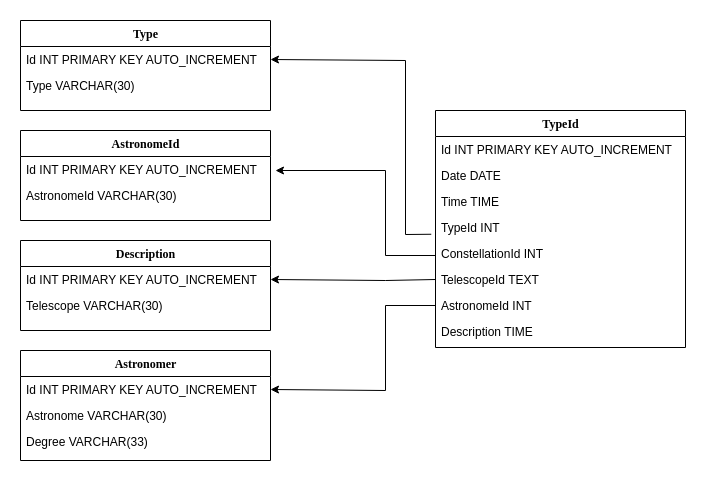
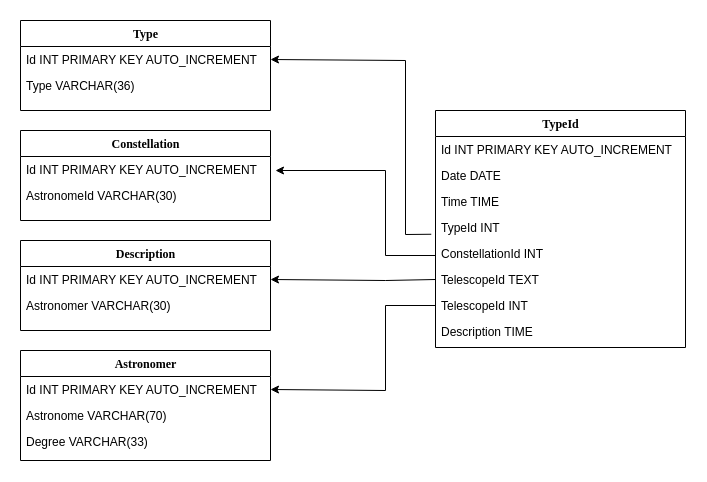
  <mxCell id="0" />
  <mxCell id="1" parent="0" />
  <mxCell id="2" value="TypeId" style="swimlane;html=1;fontStyle=1;align=center;verticalAlign=top;childLayout=stackLayout;horizontal=1;startSize=26;horizontalStack=0;resizeParent=1;resizeLast=0;collapsible=1;marginBottom=0;swimlaneFillColor=#ffffff;rounded=0;shadow=0;comic=0;labelBackgroundColor=none;strokeWidth=1;fillColor=none;fontFamily=Verdana;fontSize=12" parent="1" vertex="1"><mxGeometry x="435" y="110" width="250" height="237" as="geometry"><mxRectangle x="20" y="83" width="90" height="30" as="alternateBounds" /></mxGeometry></mxCell>
  <mxCell id="3" value="Id INT PRIMARY KEY AUTO_INCREMENT" style="text;html=1;strokeColor=none;fillColor=none;align=left;verticalAlign=top;spacingLeft=4;spacingRight=4;whiteSpace=wrap;overflow=hidden;rotatable=0;points=[[0,0.5],[1,0.5]];portConstraint=eastwest;" parent="2" vertex="1"><mxGeometry y="26" width="250" height="26" as="geometry" /></mxCell>
  <mxCell id="4" value="Date DATE" style="text;html=1;strokeColor=none;fillColor=none;align=left;verticalAlign=top;spacingLeft=4;spacingRight=4;whiteSpace=wrap;overflow=hidden;rotatable=0;points=[[0,0.5],[1,0.5]];portConstraint=eastwest;" parent="2" vertex="1"><mxGeometry y="52" width="250" height="26" as="geometry" /></mxCell>
  <mxCell id="5" value="Time TIME" style="text;html=1;strokeColor=none;fillColor=none;align=left;verticalAlign=top;spacingLeft=4;spacingRight=4;whiteSpace=wrap;overflow=hidden;rotatable=0;points=[[0,0.5],[1,0.5]];portConstraint=eastwest;" parent="2" vertex="1"><mxGeometry y="78" width="250" height="26" as="geometry" /></mxCell>
  <mxCell id="6" value="TypeId INT" style="text;html=1;strokeColor=none;fillColor=none;align=left;verticalAlign=top;spacingLeft=4;spacingRight=4;whiteSpace=wrap;overflow=hidden;rotatable=0;points=[[0,0.5],[1,0.5]];portConstraint=eastwest;" parent="2" vertex="1"><mxGeometry y="104" width="250" height="26" as="geometry" /></mxCell>
  <mxCell id="7" value="ConstellationId INT" style="text;html=1;strokeColor=none;fillColor=none;align=left;verticalAlign=top;spacingLeft=4;spacingRight=4;whiteSpace=wrap;overflow=hidden;rotatable=0;points=[[0,0.5],[1,0.5]];portConstraint=eastwest;" parent="2" vertex="1"><mxGeometry y="130" width="250" height="26" as="geometry" /></mxCell>
  <mxCell id="8" value="TelescopeId TEXT" style="text;html=1;strokeColor=none;fillColor=none;align=left;verticalAlign=top;spacingLeft=4;spacingRight=4;whiteSpace=wrap;overflow=hidden;rotatable=0;points=[[0,0.5],[1,0.5]];portConstraint=eastwest;" parent="2" vertex="1"><mxGeometry y="156" width="250" height="26" as="geometry" /></mxCell>
- <mxCell id="9" value="AstronomeId INT" style="text;html=1;strokeColor=none;fillColor=none;align=left;verticalAlign=top;spacingLeft=4;spacingRight=4;whiteSpace=wrap;overflow=hidden;rotatable=0;points=[[0,0.5],[1,0.5]];portConstraint=eastwest;" parent="2" vertex="1"><mxGeometry y="182" width="250" height="26" as="geometry" /></mxCell>
+ <mxCell id="9" value="TelescopeId INT" style="text;html=1;strokeColor=none;fillColor=none;align=left;verticalAlign=top;spacingLeft=4;spacingRight=4;whiteSpace=wrap;overflow=hidden;rotatable=0;points=[[0,0.5],[1,0.5]];portConstraint=eastwest;" parent="2" vertex="1"><mxGeometry y="182" width="250" height="26" as="geometry" /></mxCell>
  <mxCell id="10" value="Description TIME" style="text;html=1;strokeColor=none;fillColor=none;align=left;verticalAlign=top;spacingLeft=4;spacingRight=4;whiteSpace=wrap;overflow=hidden;rotatable=0;points=[[0,0.5],[1,0.5]];portConstraint=eastwest;" vertex="1" parent="2"><mxGeometry y="208" width="250" height="26" as="geometry" /></mxCell>
  <mxCell id="11" value="Type" style="swimlane;html=1;fontStyle=1;align=center;verticalAlign=top;childLayout=stackLayout;horizontal=1;startSize=26;horizontalStack=0;resizeParent=1;resizeLast=0;collapsible=1;marginBottom=0;swimlaneFillColor=#ffffff;rounded=0;shadow=0;comic=0;labelBackgroundColor=none;strokeWidth=1;fillColor=none;fontFamily=Verdana;fontSize=12" vertex="1" parent="1"><mxGeometry x="20" y="20" width="250" height="90" as="geometry"><mxRectangle x="20" y="83" width="90" height="30" as="alternateBounds" /></mxGeometry></mxCell>
  <mxCell id="12" value="Id INT PRIMARY KEY AUTO_INCREMENT" style="text;html=1;strokeColor=none;fillColor=none;align=left;verticalAlign=top;spacingLeft=4;spacingRight=4;whiteSpace=wrap;overflow=hidden;rotatable=0;points=[[0,0.5],[1,0.5]];portConstraint=eastwest;" vertex="1" parent="11"><mxGeometry y="26" width="250" height="26" as="geometry" /></mxCell>
- <mxCell id="13" value="Type VARCHAR(30)" style="text;html=1;strokeColor=none;fillColor=none;align=left;verticalAlign=top;spacingLeft=4;spacingRight=4;whiteSpace=wrap;overflow=hidden;rotatable=0;points=[[0,0.5],[1,0.5]];portConstraint=eastwest;" vertex="1" parent="11"><mxGeometry y="52" width="250" height="26" as="geometry" /></mxCell>
- <mxCell id="14" value="AstronomeId" style="swimlane;html=1;fontStyle=1;align=center;verticalAlign=top;childLayout=stackLayout;horizontal=1;startSize=26;horizontalStack=0;resizeParent=1;resizeLast=0;collapsible=1;marginBottom=0;swimlaneFillColor=#ffffff;rounded=0;shadow=0;comic=0;labelBackgroundColor=none;strokeWidth=1;fillColor=none;fontFamily=Verdana;fontSize=12" vertex="1" parent="1"><mxGeometry x="20" y="130" width="250" height="90" as="geometry"><mxRectangle x="20" y="83" width="90" height="30" as="alternateBounds" /></mxGeometry></mxCell>
+ <mxCell id="13" value="Type VARCHAR(36)" style="text;html=1;strokeColor=none;fillColor=none;align=left;verticalAlign=top;spacingLeft=4;spacingRight=4;whiteSpace=wrap;overflow=hidden;rotatable=0;points=[[0,0.5],[1,0.5]];portConstraint=eastwest;" vertex="1" parent="11"><mxGeometry y="52" width="250" height="26" as="geometry" /></mxCell>
+ <mxCell id="14" value="Constellation" style="swimlane;html=1;fontStyle=1;align=center;verticalAlign=top;childLayout=stackLayout;horizontal=1;startSize=26;horizontalStack=0;resizeParent=1;resizeLast=0;collapsible=1;marginBottom=0;swimlaneFillColor=#ffffff;rounded=0;shadow=0;comic=0;labelBackgroundColor=none;strokeWidth=1;fillColor=none;fontFamily=Verdana;fontSize=12" vertex="1" parent="1"><mxGeometry x="20" y="130" width="250" height="90" as="geometry"><mxRectangle x="20" y="83" width="90" height="30" as="alternateBounds" /></mxGeometry></mxCell>
  <mxCell id="15" value="Id INT PRIMARY KEY AUTO_INCREMENT" style="text;html=1;strokeColor=none;fillColor=none;align=left;verticalAlign=top;spacingLeft=4;spacingRight=4;whiteSpace=wrap;overflow=hidden;rotatable=0;points=[[0,0.5],[1,0.5]];portConstraint=eastwest;" vertex="1" parent="14"><mxGeometry y="26" width="250" height="26" as="geometry" /></mxCell>
  <mxCell id="16" value="AstronomeId&amp;nbsp;VARCHAR(30)" style="text;html=1;strokeColor=none;fillColor=none;align=left;verticalAlign=top;spacingLeft=4;spacingRight=4;whiteSpace=wrap;overflow=hidden;rotatable=0;points=[[0,0.5],[1,0.5]];portConstraint=eastwest;" vertex="1" parent="14"><mxGeometry y="52" width="250" height="26" as="geometry" /></mxCell>
  <mxCell id="17" value="Description" style="swimlane;html=1;fontStyle=1;align=center;verticalAlign=top;childLayout=stackLayout;horizontal=1;startSize=26;horizontalStack=0;resizeParent=1;resizeLast=0;collapsible=1;marginBottom=0;swimlaneFillColor=#ffffff;rounded=0;shadow=0;comic=0;labelBackgroundColor=none;strokeWidth=1;fillColor=none;fontFamily=Verdana;fontSize=12" vertex="1" parent="1"><mxGeometry x="20" y="240" width="250" height="90" as="geometry"><mxRectangle x="20" y="83" width="90" height="30" as="alternateBounds" /></mxGeometry></mxCell>
  <mxCell id="18" value="Id INT PRIMARY KEY AUTO_INCREMENT" style="text;html=1;strokeColor=none;fillColor=none;align=left;verticalAlign=top;spacingLeft=4;spacingRight=4;whiteSpace=wrap;overflow=hidden;rotatable=0;points=[[0,0.5],[1,0.5]];portConstraint=eastwest;" vertex="1" parent="17"><mxGeometry y="26" width="250" height="26" as="geometry" /></mxCell>
- <mxCell id="19" value="Telescope&amp;nbsp;VARCHAR(30)" style="text;html=1;strokeColor=none;fillColor=none;align=left;verticalAlign=top;spacingLeft=4;spacingRight=4;whiteSpace=wrap;overflow=hidden;rotatable=0;points=[[0,0.5],[1,0.5]];portConstraint=eastwest;" vertex="1" parent="17"><mxGeometry y="52" width="250" height="26" as="geometry" /></mxCell>
+ <mxCell id="19" value="Astronomer&amp;nbsp;VARCHAR(30)" style="text;html=1;strokeColor=none;fillColor=none;align=left;verticalAlign=top;spacingLeft=4;spacingRight=4;whiteSpace=wrap;overflow=hidden;rotatable=0;points=[[0,0.5],[1,0.5]];portConstraint=eastwest;" vertex="1" parent="17"><mxGeometry y="52" width="250" height="26" as="geometry" /></mxCell>
  <mxCell id="20" value="Astronomer" style="swimlane;html=1;fontStyle=1;align=center;verticalAlign=top;childLayout=stackLayout;horizontal=1;startSize=26;horizontalStack=0;resizeParent=1;resizeLast=0;collapsible=1;marginBottom=0;swimlaneFillColor=#ffffff;rounded=0;shadow=0;comic=0;labelBackgroundColor=none;strokeWidth=1;fillColor=none;fontFamily=Verdana;fontSize=12" vertex="1" parent="1"><mxGeometry x="20" y="350" width="250" height="110" as="geometry"><mxRectangle x="20" y="83" width="90" height="30" as="alternateBounds" /></mxGeometry></mxCell>
  <mxCell id="21" value="Id INT PRIMARY KEY AUTO_INCREMENT" style="text;html=1;strokeColor=none;fillColor=none;align=left;verticalAlign=top;spacingLeft=4;spacingRight=4;whiteSpace=wrap;overflow=hidden;rotatable=0;points=[[0,0.5],[1,0.5]];portConstraint=eastwest;" vertex="1" parent="20"><mxGeometry y="26" width="250" height="26" as="geometry" /></mxCell>
- <mxCell id="22" value="Astronome&amp;nbsp;VARCHAR(30)" style="text;html=1;strokeColor=none;fillColor=none;align=left;verticalAlign=top;spacingLeft=4;spacingRight=4;whiteSpace=wrap;overflow=hidden;rotatable=0;points=[[0,0.5],[1,0.5]];portConstraint=eastwest;" vertex="1" parent="20"><mxGeometry y="52" width="250" height="26" as="geometry" /></mxCell>
+ <mxCell id="22" value="Astronome&amp;nbsp;VARCHAR(70)" style="text;html=1;strokeColor=none;fillColor=none;align=left;verticalAlign=top;spacingLeft=4;spacingRight=4;whiteSpace=wrap;overflow=hidden;rotatable=0;points=[[0,0.5],[1,0.5]];portConstraint=eastwest;" vertex="1" parent="20"><mxGeometry y="52" width="250" height="26" as="geometry" /></mxCell>
  <mxCell id="23" value="Degree VARCHAR(33)" style="text;html=1;strokeColor=none;fillColor=none;align=left;verticalAlign=top;spacingLeft=4;spacingRight=4;whiteSpace=wrap;overflow=hidden;rotatable=0;points=[[0,0.5],[1,0.5]];portConstraint=eastwest;" vertex="1" parent="20"><mxGeometry y="78" width="250" height="26" as="geometry" /></mxCell>
  <mxCell id="24" value="" style="endArrow=classic;html=1;rounded=0;exitX=-0.017;exitY=0.76;exitDx=0;exitDy=0;exitPerimeter=0;entryX=1;entryY=0.5;entryDx=0;entryDy=0;" edge="1" parent="1" source="6" target="12"><mxGeometry width="50" height="50" relative="1" as="geometry"><mxPoint x="325" y="160" as="sourcePoint" /><mxPoint x="375" y="110" as="targetPoint" /><Array as="points"><mxPoint x="405" y="234" /><mxPoint x="405" y="60" /></Array></mxGeometry></mxCell>
  <mxCell id="25" value="" style="endArrow=classic;html=1;rounded=0;exitX=-0.017;exitY=0.76;exitDx=0;exitDy=0;exitPerimeter=0;" edge="1" parent="1"><mxGeometry width="50" height="50" relative="1" as="geometry"><mxPoint x="435" y="255" as="sourcePoint" /><mxPoint x="275" y="170" as="targetPoint" /><Array as="points"><mxPoint x="385" y="255" /><mxPoint x="385" y="170" /></Array></mxGeometry></mxCell>
  <mxCell id="26" value="" style="endArrow=classic;html=1;rounded=0;entryX=1;entryY=0.5;entryDx=0;entryDy=0;exitX=0;exitY=0.5;exitDx=0;exitDy=0;" edge="1" parent="1" source="8" target="18"><mxGeometry width="50" height="50" relative="1" as="geometry"><mxPoint x="425" y="280" as="sourcePoint" /><mxPoint x="275" y="190" as="targetPoint" /><Array as="points"><mxPoint x="385" y="280" /></Array></mxGeometry></mxCell>
  <mxCell id="27" value="" style="endArrow=classic;html=1;rounded=0;exitX=-0.017;exitY=0.76;exitDx=0;exitDy=0;exitPerimeter=0;entryX=1;entryY=0.5;entryDx=0;entryDy=0;" edge="1" parent="1" target="21"><mxGeometry width="50" height="50" relative="1" as="geometry"><mxPoint x="435" y="305" as="sourcePoint" /><mxPoint x="275" y="390" as="targetPoint" /><Array as="points"><mxPoint x="385" y="305" /><mxPoint x="385" y="390" /></Array></mxGeometry></mxCell>
